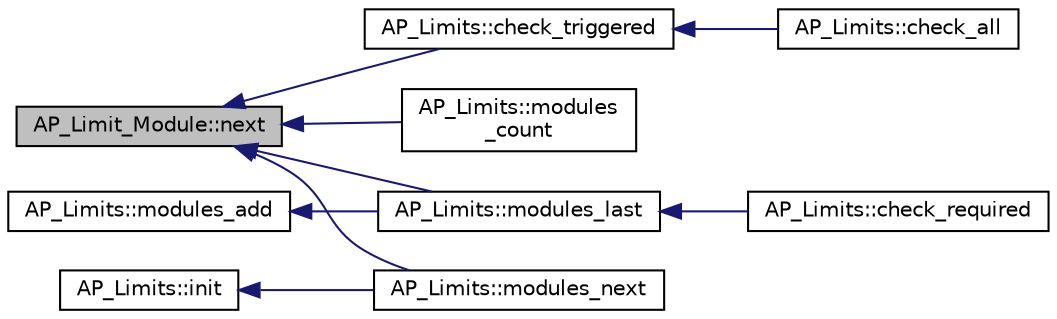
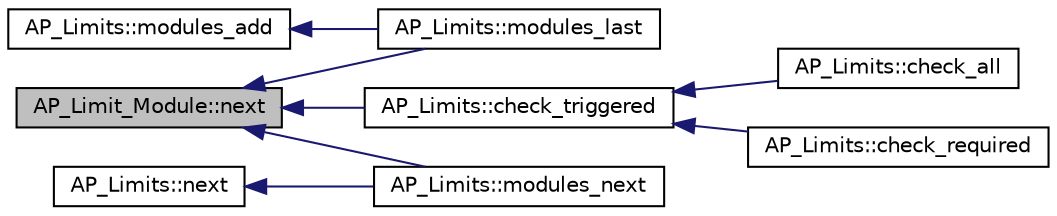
  digraph {
    rankdir=LR
    node [color=black fillcolor=white fontname=Helvetica fontsize=10 shape=record style=filled]
    edge [color=midnightblue dir=back fontname=Helvetica fontsize=10 labelfontname=Helvetica labelfontsize=10 style=solid]
    n1 [fillcolor=grey75 fontcolor=black height=0.2 label="AP_Limit_Module::next" width=0.4]
    n2 [height=0.2 label="AP_Limits::check_triggered" width=0.4]
-   n3 [height=0.2 label="AP_Limits::modules\l_count" width=0.4]
    n4 [height=0.2 label="AP_Limits::modules_last" width=0.4]
    n5 [height=0.2 label="AP_Limits::modules_next" width=0.4]
    n6 [height=0.2 label="AP_Limits::check_all" width=0.4]
    n7 [height=0.2 label="AP_Limits::check_required" width=0.4]
    n8 [height=0.2 label="AP_Limits::modules_add" width=0.4]
-   n9 [height=0.2 label="AP_Limits::init" width=0.4]
+   n9 [height=0.2 label="AP_Limits::next" width=0.4]
    n1 -> n2
-   n1 -> n3
    n1 -> n4
    n1 -> n5
    n2 -> n6
-   n4 -> n7
+   n2 -> n7
    n8 -> n4
    n9 -> n5
  }
